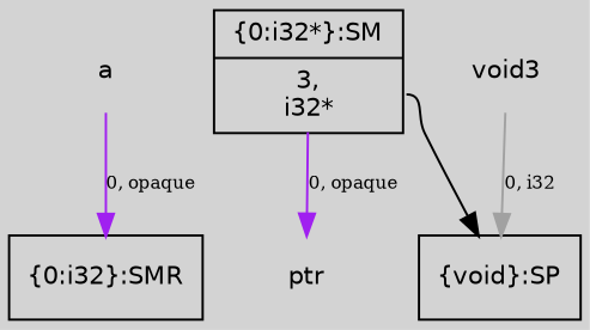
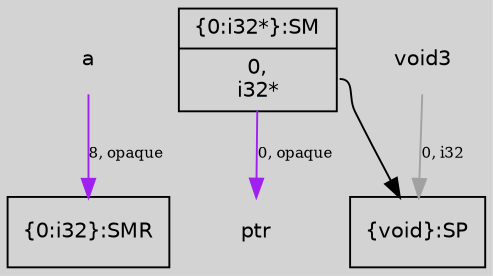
  digraph {
    bgcolor=lightgray
    fontname=Helvetica
    node [fontname=Helvetica fontsize=11 shape=record]
    edge [arrowtail=tee color=purple fontsize=8]
    n1 [label="{\{0:i32\}:SMR}"]
-   n2 [label="{\{0:i32*\}:SM|{<s0>3,\ni32*}}"]
+   n2 [label="{\{0:i32*\}:SM|{<s0>0,\ni32*}}"]
    n3 [label="{\{void\}:SP}"]
    n4 [label=ptr shape=plaintext]
    n5 [label=a shape=plaintext]
    n6 [label=void3 shape=plaintext]
    n2 -> n3 [tailport=s0 arrowtail="" color="" fontsize=""]
    n2 -> n4 [label="0, opaque"]
-   n5 -> n1 [label="0, opaque"]
+   n5 -> n1 [label="8, opaque"]
    n6 -> n3 [color=gray63 label="0, i32"]
  }
